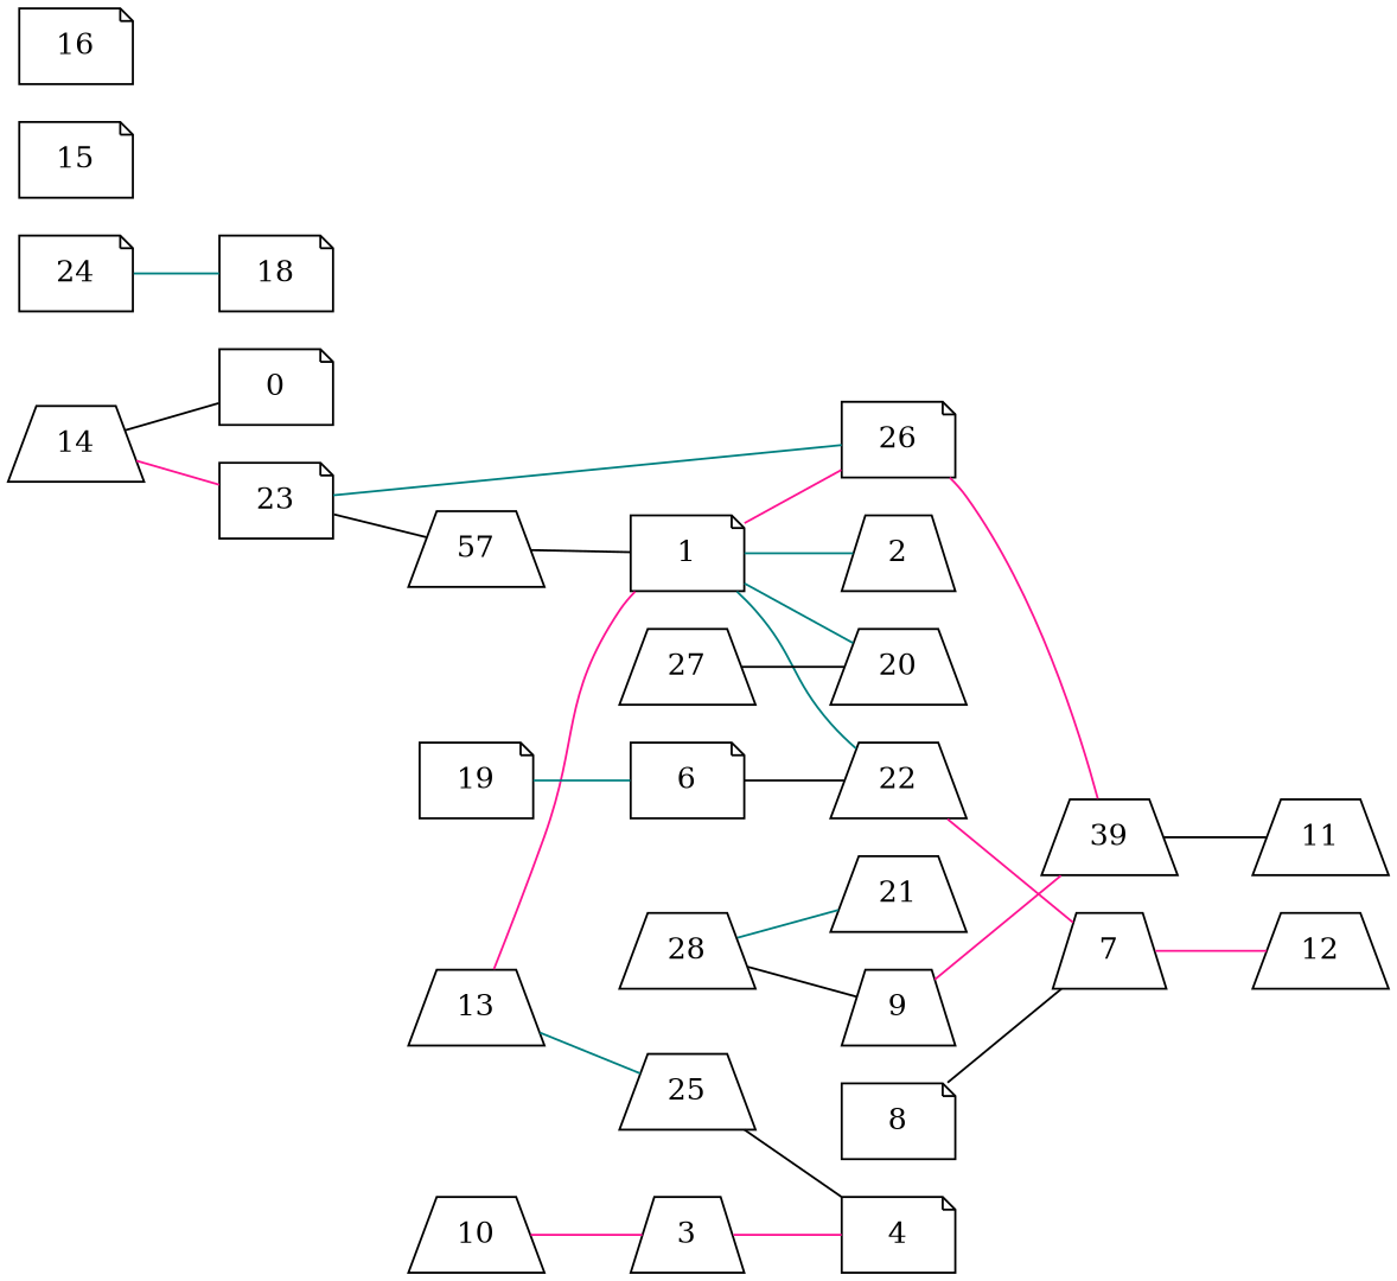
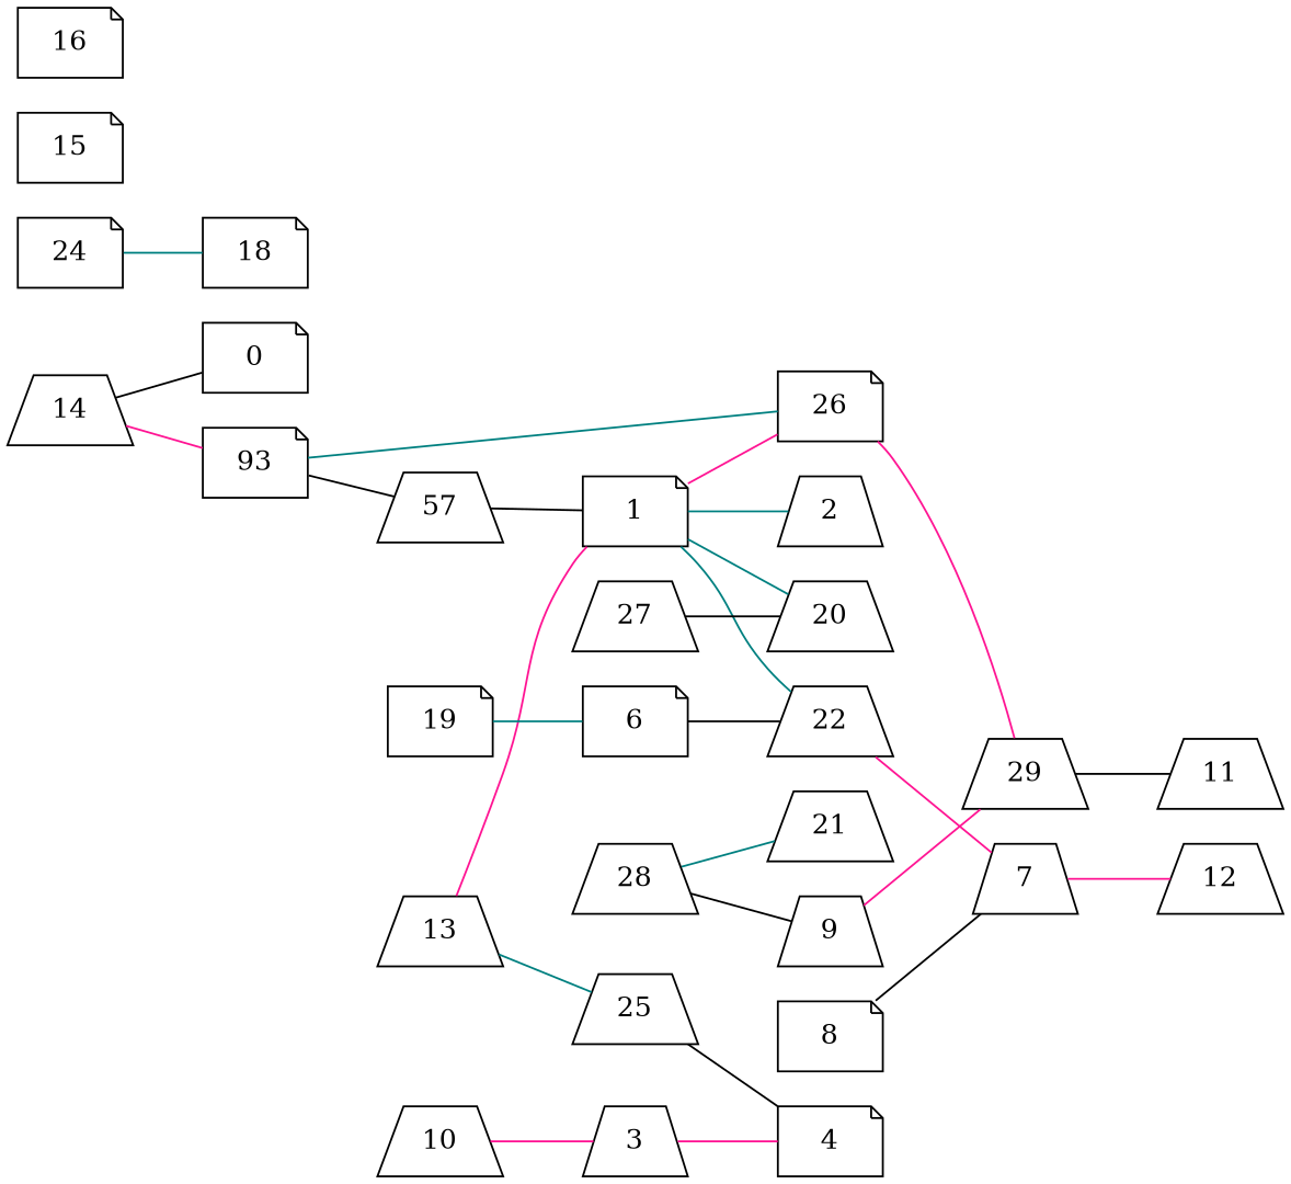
  graph {
    rankdir=LR
    node [shape=trapezium]
    edge [color=deeppink]
    n1 [label=0 shape=note]
    n2 [label=1 shape=note]
    n3 [label=2]
    n4 [label=20]
    n5 [label=22]
    n6 [label=26 shape=note]
    n7 [label=7]
-   n8 [label=39]
+   n8 [label=29]
    n9 [label=3]
    n10 [label=4 shape=note]
    n11 [label=11]
    n12 [label=6 shape=note]
    n13 [label=12]
    n14 [label=8 shape=note]
    n15 [label=9]
    n16 [label=10]
    n17 [label=24 shape=note]
    n18 [label=18 shape=note]
    n19 [label=13]
    n20 [label=25]
    n21 [label=14]
-   n22 [label=23 shape=note]
+   n22 [label=93 shape=note]
    n23 [label=57]
    n24 [label=15 shape=note]
    n25 [label=16 shape=note]
    n26 [label=19 shape=note]
    n27 [label=21]
    n28 [label=27]
    n29 [label=28]
    n2 -- n3 [color=teal]
    n2 -- n4 [color=teal]
    n2 -- n5 [color=teal]
    n2 -- n6
    n5 -- n7
    n6 -- n8
    n7 -- n13
    n8 -- n11 [color=black]
    n9 -- n10
    n12 -- n5 [color=black]
    n14 -- n7 [color=black]
    n15 -- n8
    n16 -- n9
    n17 -- n18 [color=teal]
    n19 -- n2
    n19 -- n20 [color=teal]
    n20 -- n10 [color=black]
    n21 -- n1 [color=black]
    n21 -- n22
    n22 -- n6 [color=teal]
    n22 -- n23 [color=black]
    n23 -- n2 [color=black]
    n26 -- n12 [color=teal]
    n28 -- n4 [color=black]
    n29 -- n15 [color=black]
    n29 -- n27 [color=teal]
  }
